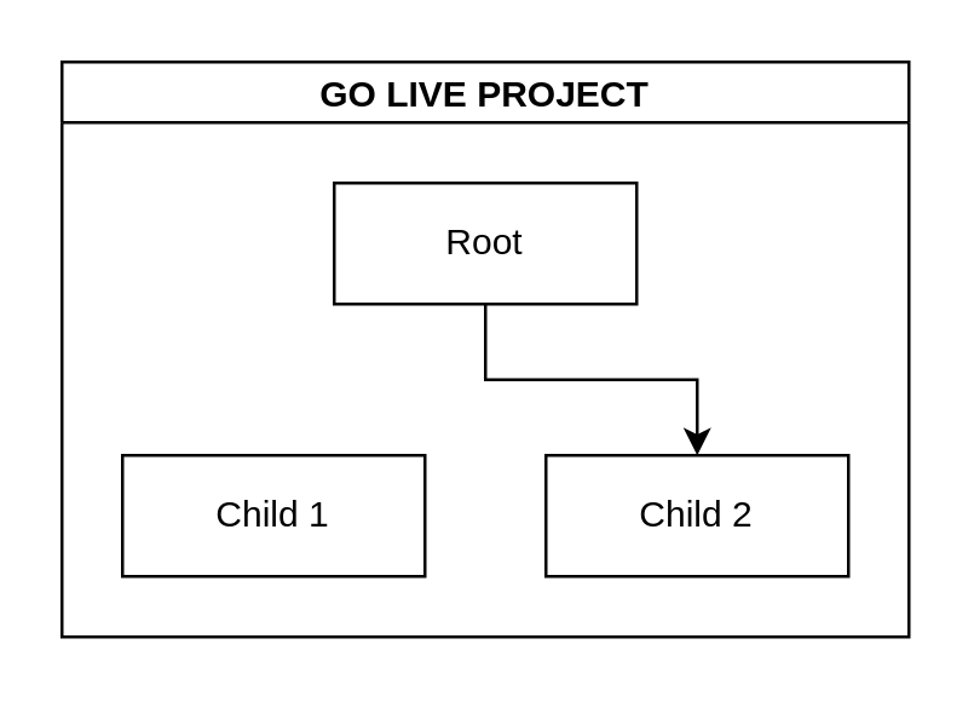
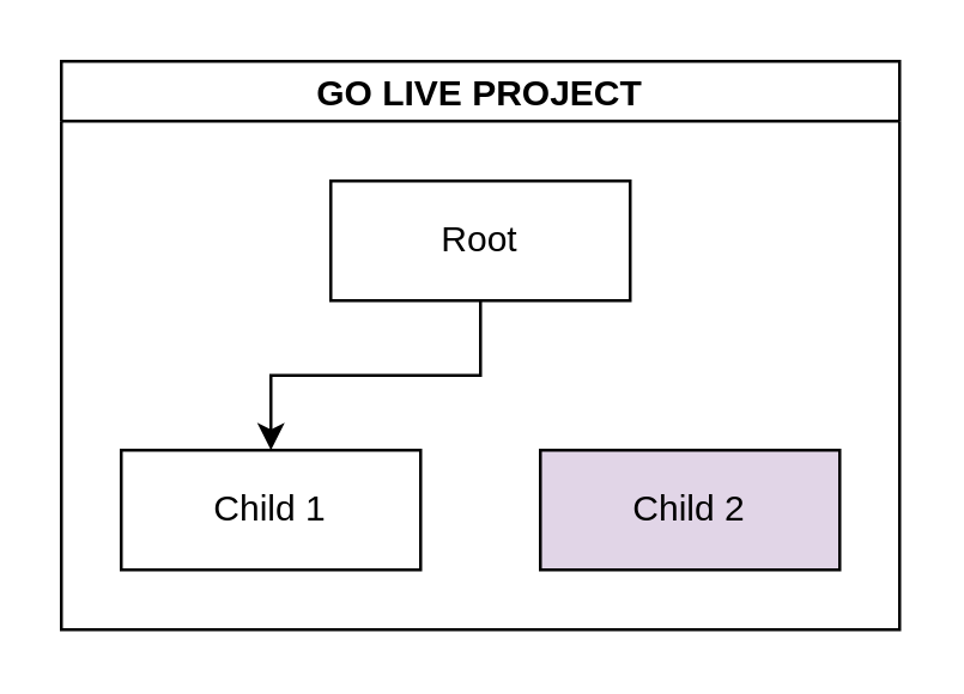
  <mxCell id="0" />
  <mxCell id="1" parent="0" />
  <mxCell id="2" value="GO LIVE PROJECT" style="swimlane;startSize=20;horizontal=1;childLayout=treeLayout;horizontalTree=0;resizable=0;containerType=tree;direction=east;" vertex="1" parent="1"><mxGeometry x="20" width="280" height="190" as="geometry" y="20" /></mxCell>
  <mxCell id="3" value="Root" style="whiteSpace=wrap;html=1;" vertex="1" parent="2"><mxGeometry x="90" y="40" width="100" height="40" as="geometry" /></mxCell>
  <mxCell id="4" value="Child 1" style="whiteSpace=wrap;html=1;" vertex="1" parent="2"><mxGeometry x="20" y="130" width="100" height="40" as="geometry" /></mxCell>
- <mxCell id="5" value="" style="edgeStyle=elbowEdgeStyle;elbow=vertical;html=1;rounded=0;" edge="1" parent="2" source="3" target="6"><mxGeometry relative="1" as="geometry" /></mxCell>
- <mxCell id="6" value="Child 2" style="whiteSpace=wrap;html=1;" vertex="1" parent="2"><mxGeometry x="160" y="130" width="100" height="40" as="geometry" /></mxCell>
+ <mxCell id="5" value="" style="edgeStyle=elbowEdgeStyle;elbow=vertical;html=1;rounded=0;" edge="1" parent="2" source="3" target="4"><mxGeometry relative="1" as="geometry" /></mxCell>
+ <mxCell id="6" value="Child 2" style="whiteSpace=wrap;html=1;fillColor=#e1d5e7;" vertex="1" parent="2"><mxGeometry x="160" y="130" width="100" height="40" as="geometry" /></mxCell>
